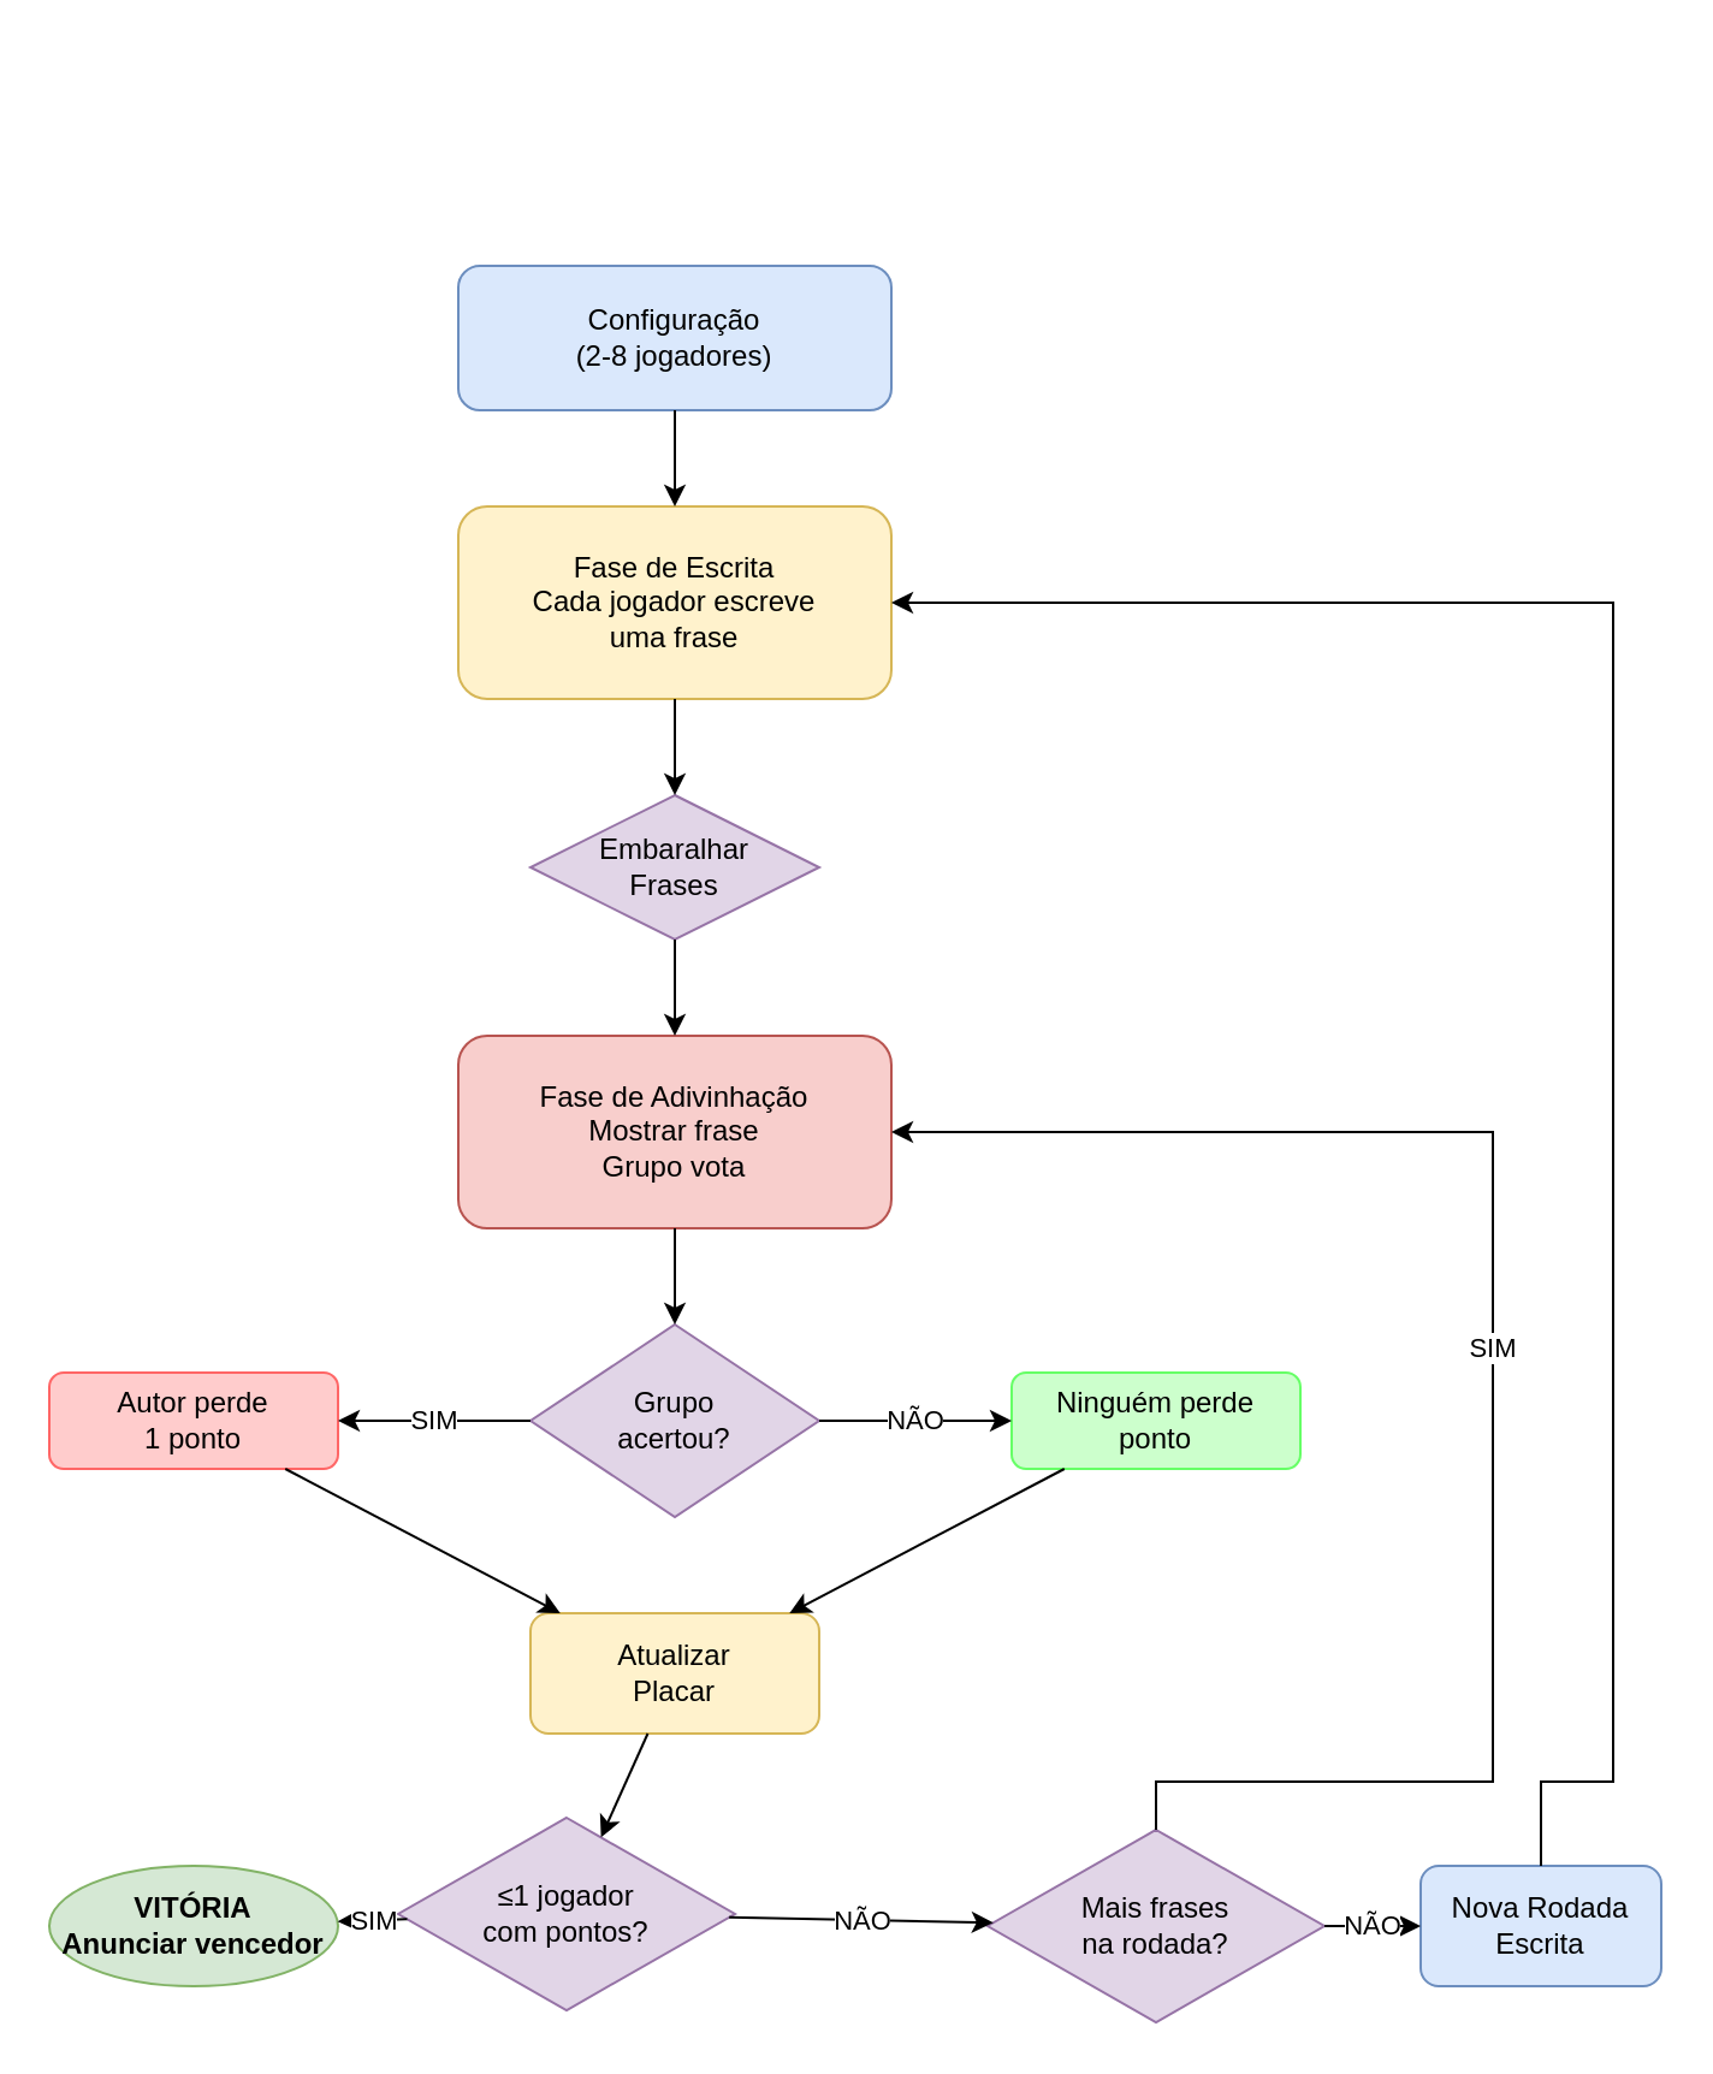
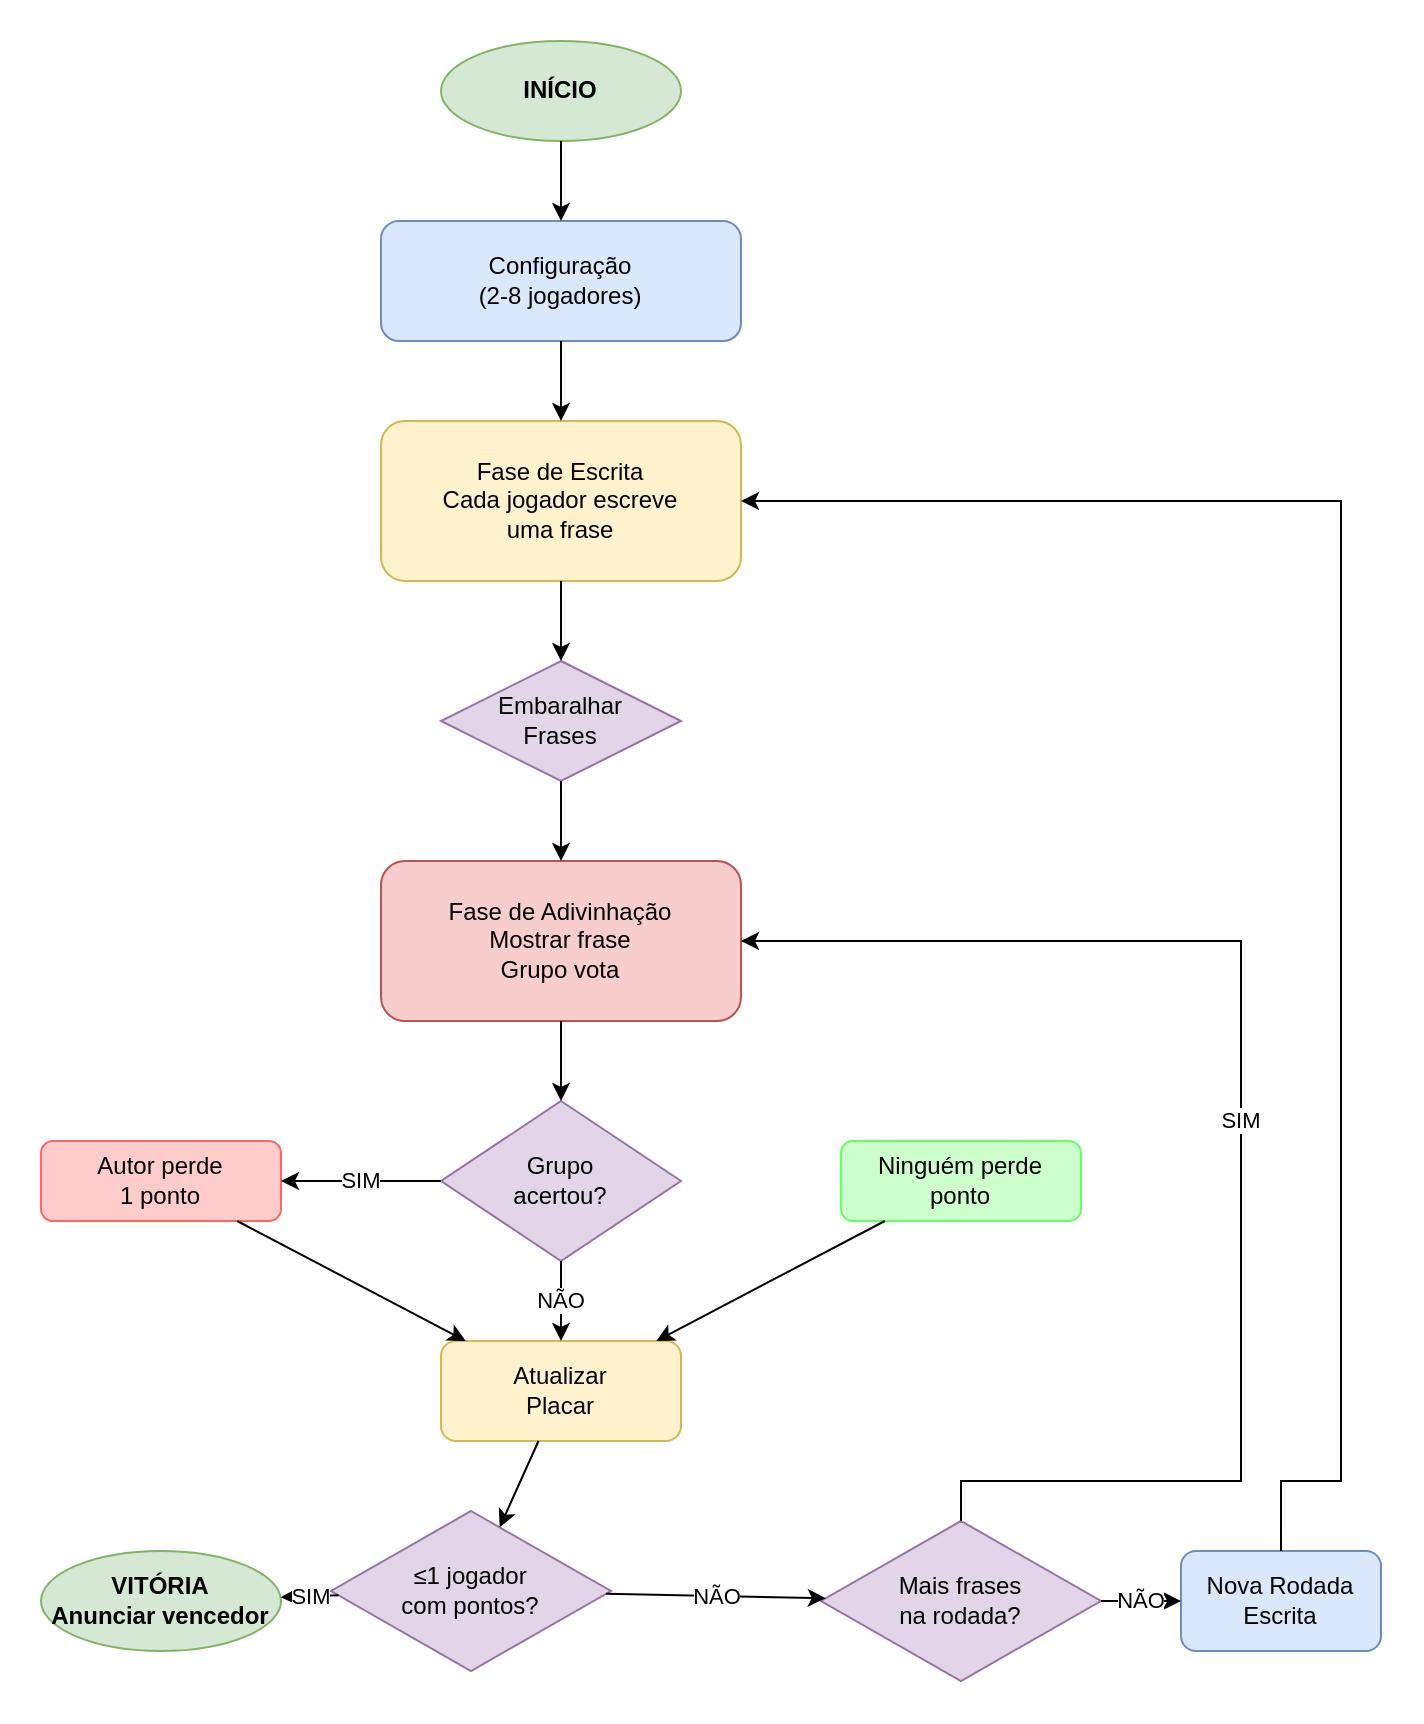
  <mxCell id="0" />
  <mxCell id="1" parent="0" />
+ <mxCell id="2" value="INÍCIO" style="ellipse;whiteSpace=wrap;html=1;fillColor=#d5e8d4;strokeColor=#82b366;fontStyle=1" vertex="1" parent="1"><mxGeometry x="220" y="20" width="120" height="50" as="geometry" /></mxCell>
  <mxCell id="3" value="Configuração&#10;(2-8 jogadores)" style="rounded=1;whiteSpace=wrap;html=1;fillColor=#dae8fc;strokeColor=#6c8ebf;" vertex="1" parent="1"><mxGeometry x="190" y="110" width="180" height="60" as="geometry" /></mxCell>
  <mxCell id="4" value="Fase de Escrita&#10;Cada jogador escreve&#10;uma frase" style="rounded=1;whiteSpace=wrap;html=1;fillColor=#fff2cc;strokeColor=#d6b656;" vertex="1" parent="1"><mxGeometry x="190" y="210" width="180" height="80" as="geometry" /></mxCell>
  <mxCell id="5" value="Embaralhar&#10;Frases" style="rhombus;whiteSpace=wrap;html=1;fillColor=#e1d5e7;strokeColor=#9673a6;" vertex="1" parent="1"><mxGeometry x="220" y="330" width="120" height="60" as="geometry" /></mxCell>
  <mxCell id="6" value="Fase de Adivinhação&#10;Mostrar frase&#10;Grupo vota" style="rounded=1;whiteSpace=wrap;html=1;fillColor=#f8cecc;strokeColor=#b85450;" vertex="1" parent="1"><mxGeometry x="190" y="430" width="180" height="80" as="geometry" /></mxCell>
  <mxCell id="7" value="Grupo&#10;acertou?" style="rhombus;whiteSpace=wrap;html=1;fillColor=#e1d5e7;strokeColor=#9673a6;" vertex="1" parent="1"><mxGeometry x="220" y="550" width="120" height="80" as="geometry" /></mxCell>
  <mxCell id="8" value="Autor perde&#10;1 ponto" style="rounded=1;whiteSpace=wrap;html=1;fillColor=#ffcccc;strokeColor=#ff6666;" vertex="1" parent="1"><mxGeometry x="20" y="570" width="120" height="40" as="geometry" /></mxCell>
  <mxCell id="9" value="Ninguém perde&#10;ponto" style="rounded=1;whiteSpace=wrap;html=1;fillColor=#ccffcc;strokeColor=#66ff66;" vertex="1" parent="1"><mxGeometry x="420" y="570" width="120" height="40" as="geometry" /></mxCell>
  <mxCell id="10" value="Atualizar&#10;Placar" style="rounded=1;whiteSpace=wrap;html=1;fillColor=#fff2cc;strokeColor=#d6b656;" vertex="1" parent="1"><mxGeometry x="220" y="670" width="120" height="50" as="geometry" /></mxCell>
  <mxCell id="11" value="≤1 jogador&#10;com pontos?" style="rhombus;whiteSpace=wrap;html=1;fillColor=#e1d5e7;strokeColor=#9673a6;" vertex="1" parent="1"><mxGeometry x="165" y="755" width="140" height="80" as="geometry" /></mxCell>
  <mxCell id="12" value="VITÓRIA&#10;Anunciar vencedor" style="ellipse;whiteSpace=wrap;html=1;fillColor=#d5e8d4;strokeColor=#82b366;fontStyle=1" vertex="1" parent="1"><mxGeometry x="20" y="775" width="120" height="50" as="geometry" /></mxCell>
  <mxCell id="13" value="Mais frases&#10;na rodada?" style="rhombus;whiteSpace=wrap;html=1;fillColor=#e1d5e7;strokeColor=#9673a6;" vertex="1" parent="1"><mxGeometry x="410" y="760" width="140" height="80" as="geometry" /></mxCell>
  <mxCell id="14" value="Nova Rodada&#10;Escrita" style="rounded=1;whiteSpace=wrap;html=1;fillColor=#dae8fc;strokeColor=#6c8ebf;" vertex="1" parent="1"><mxGeometry x="590" y="775" width="100" height="50" as="geometry" /></mxCell>
+ <mxCell id="15" value="" style="endArrow=classic;html=1;rounded=0;" edge="1" parent="1" source="2" target="3"><mxGeometry width="50" height="50" relative="1" as="geometry"><mxPoint x="260" y="260" as="sourcePoint" /><mxPoint x="310" y="210" as="targetPoint" /></mxGeometry></mxCell>
  <mxCell id="16" value="" style="endArrow=classic;html=1;rounded=0;" edge="1" parent="1" source="3" target="4"><mxGeometry width="50" height="50" relative="1" as="geometry"><mxPoint x="260" y="260" as="sourcePoint" /><mxPoint x="310" y="210" as="targetPoint" /></mxGeometry></mxCell>
  <mxCell id="17" value="" style="endArrow=classic;html=1;rounded=0;" edge="1" parent="1" source="4" target="5"><mxGeometry width="50" height="50" relative="1" as="geometry"><mxPoint x="260" y="360" as="sourcePoint" /><mxPoint x="310" y="310" as="targetPoint" /></mxGeometry></mxCell>
  <mxCell id="18" value="" style="endArrow=classic;html=1;rounded=0;" edge="1" parent="1" source="5" target="6"><mxGeometry width="50" height="50" relative="1" as="geometry"><mxPoint x="260" y="460" as="sourcePoint" /><mxPoint x="310" y="410" as="targetPoint" /></mxGeometry></mxCell>
  <mxCell id="19" value="" style="endArrow=classic;html=1;rounded=0;" edge="1" parent="1" source="6" target="7"><mxGeometry width="50" height="50" relative="1" as="geometry"><mxPoint x="260" y="560" as="sourcePoint" /><mxPoint x="310" y="510" as="targetPoint" /></mxGeometry></mxCell>
  <mxCell id="20" value="SIM" style="endArrow=classic;html=1;rounded=0;" edge="1" parent="1" source="7" target="8"><mxGeometry width="50" height="50" relative="1" as="geometry"><mxPoint x="160" y="610" as="sourcePoint" /><mxPoint x="210" y="560" as="targetPoint" /></mxGeometry></mxCell>
- <mxCell id="21" value="NÃO" style="endArrow=classic;html=1;rounded=0;" edge="1" parent="1" source="7" target="9"><mxGeometry width="50" height="50" relative="1" as="geometry"><mxPoint x="360" y="610" as="sourcePoint" /><mxPoint x="410" y="560" as="targetPoint" /></mxGeometry></mxCell>
+ <mxCell id="21" value="NÃO" style="endArrow=classic;html=1;rounded=0;" edge="1" parent="1" source="7" target="10"><mxGeometry width="50" height="50" relative="1" as="geometry"><mxPoint x="360" y="610" as="sourcePoint" /><mxPoint x="410" y="560" as="targetPoint" /></mxGeometry></mxCell>
  <mxCell id="22" value="" style="endArrow=classic;html=1;rounded=0;" edge="1" parent="1" source="8" target="10"><mxGeometry width="50" height="50" relative="1" as="geometry"><mxPoint x="160" y="660" as="sourcePoint" /><mxPoint x="210" y="610" as="targetPoint" /></mxGeometry></mxCell>
  <mxCell id="23" value="" style="endArrow=classic;html=1;rounded=0;" edge="1" parent="1" source="9" target="10"><mxGeometry width="50" height="50" relative="1" as="geometry"><mxPoint x="360" y="660" as="sourcePoint" /><mxPoint x="410" y="610" as="targetPoint" /></mxGeometry></mxCell>
  <mxCell id="24" value="" style="endArrow=classic;html=1;rounded=0;" edge="1" parent="1" source="10" target="11"><mxGeometry width="50" height="50" relative="1" as="geometry"><mxPoint x="260" y="760" as="sourcePoint" /><mxPoint x="310" y="710" as="targetPoint" /></mxGeometry></mxCell>
  <mxCell id="25" value="SIM" style="endArrow=classic;html=1;rounded=0;" edge="1" parent="1" source="11" target="12"><mxGeometry width="50" height="50" relative="1" as="geometry"><mxPoint x="160" y="810" as="sourcePoint" /><mxPoint x="210" y="760" as="targetPoint" /></mxGeometry></mxCell>
  <mxCell id="26" value="NÃO" style="endArrow=classic;html=1;rounded=0;" edge="1" parent="1" source="11" target="13"><mxGeometry width="50" height="50" relative="1" as="geometry"><mxPoint x="360" y="810" as="sourcePoint" /><mxPoint x="410" y="760" as="targetPoint" /></mxGeometry></mxCell>
  <mxCell id="27" value="NÃO" style="endArrow=classic;html=1;rounded=0;" edge="1" parent="1" source="13" target="14"><mxGeometry width="50" height="50" relative="1" as="geometry"><mxPoint x="540" y="810" as="sourcePoint" /><mxPoint x="590" y="760" as="targetPoint" /></mxGeometry></mxCell>
  <mxCell id="28" value="SIM" style="endArrow=classic;html=1;rounded=0;" edge="1" parent="1" source="13" target="6"><mxGeometry width="50" height="50" relative="1" as="geometry"><mxPoint x="480" y="740" as="sourcePoint" /><mxPoint x="370" y="510" as="targetPoint" /><Array as="points"><mxPoint x="480" y="740" /><mxPoint x="620" y="740" /><mxPoint x="620" y="470" /></Array></mxGeometry></mxCell>
  <mxCell id="29" value="" style="endArrow=classic;html=1;rounded=0;" edge="1" parent="1" source="14" target="4"><mxGeometry width="50" height="50" relative="1" as="geometry"><mxPoint x="640" y="740" as="sourcePoint" /><mxPoint x="370" y="290" as="targetPoint" /><Array as="points"><mxPoint x="640" y="740" /><mxPoint x="670" y="740" /><mxPoint x="670" y="250" /></Array></mxGeometry></mxCell>
